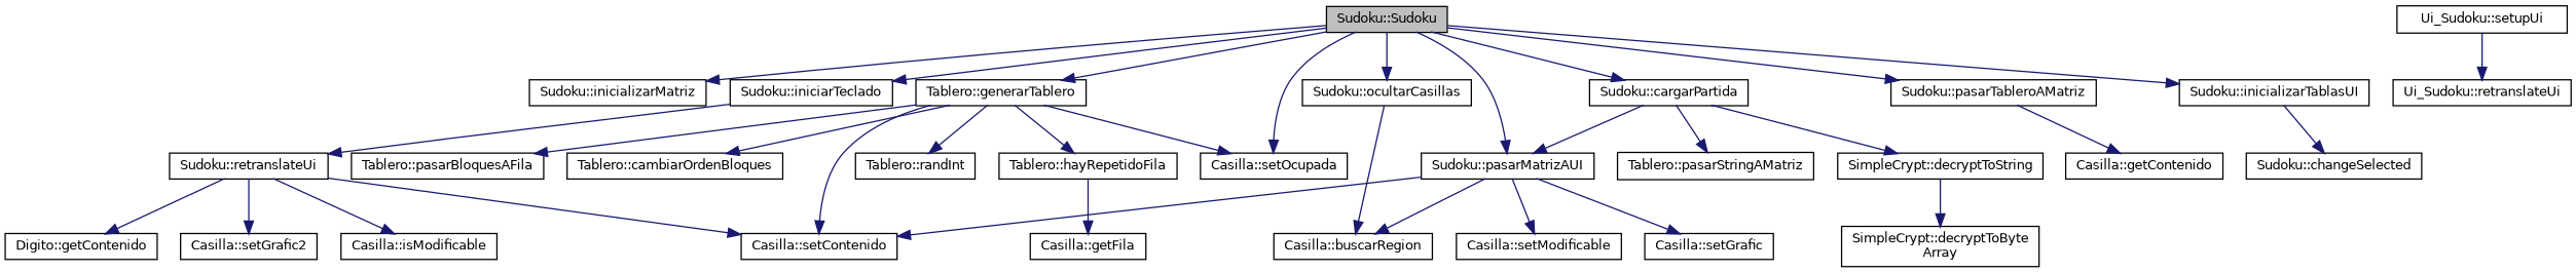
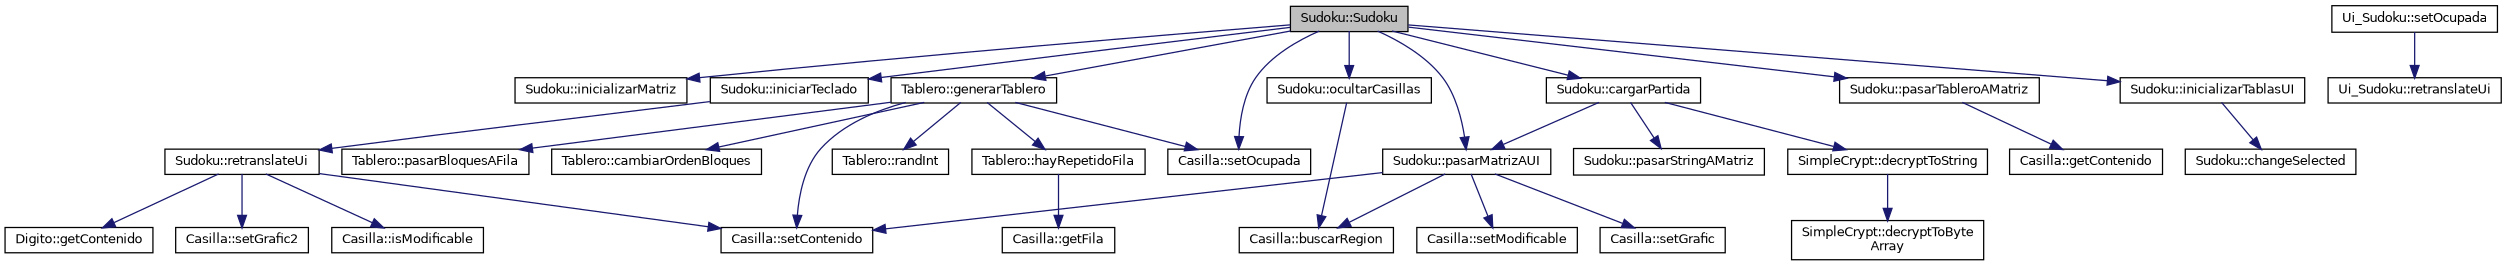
  digraph {
    fontname="DejaVu Sans"
    rankdir=TB
    node [color=black fillcolor=white fontname="DejaVu Sans" fontsize=10 shape=record style=filled]
    edge [color=midnightblue fontname="DejaVu Sans" fontsize=10 labelfontname=Helvetica labelfontsize=10 style=solid]
    n1 [fillcolor=grey75 fontcolor=black height=0.2 label="Sudoku::Sudoku" width=0.4]
    n2 [height=0.2 label="Sudoku::inicializarMatriz" width=0.4]
    n3 [height=0.2 label="Sudoku::iniciarTeclado" width=0.4]
    n4 [height=0.2 label="Tablero::generarTablero" width=0.4]
    n5 [height=0.2 label="Sudoku::pasarTableroAMatriz" width=0.4]
    n6 [height=0.2 label="Sudoku::inicializarTablasUI" width=0.4]
    n7 [height=0.2 label="Sudoku::ocultarCasillas" width=0.4]
    n8 [height=0.2 label="Sudoku::cargarPartida" width=0.4]
    n9 [height=0.2 label="Sudoku::pasarMatrizAUI" width=0.4]
    n10 [height=0.2 label="Casilla::setOcupada" width=0.4]
-   n11 [height=0.2 label="Ui_Sudoku::setupUi" width=0.4]
+   n11 [height=0.2 label="Ui_Sudoku::setOcupada" width=0.4]
    n12 [height=0.2 label="Ui_Sudoku::retranslateUi" width=0.4]
    n13 [height=0.2 label="Sudoku::retranslateUi" width=0.4]
    n14 [height=0.2 label="Casilla::setContenido" width=0.4]
    n15 [height=0.2 label="Tablero::randInt" width=0.4]
    n16 [height=0.2 label="Tablero::hayRepetidoFila" width=0.4]
    n17 [height=0.2 label="Tablero::pasarBloquesAFila" width=0.4]
    n18 [height=0.2 label="Tablero::cambiarOrdenBloques" width=0.4]
    n19 [height=0.2 label="Casilla::getContenido" width=0.4]
    n20 [height=0.2 label="Sudoku::changeSelected" width=0.4]
    n21 [height=0.2 label="Casilla::buscarRegion" width=0.4]
    n22 [height=0.2 label="SimpleCrypt::decryptToString" width=0.4]
-   n23 [height=0.2 label="Tablero::pasarStringAMatriz" width=0.4]
+   n23 [height=0.2 label="Sudoku::pasarStringAMatriz" width=0.4]
    n24 [height=0.2 label="Casilla::setGrafic" width=0.4]
    n25 [height=0.2 label="Casilla::setModificable" width=0.4]
    n26 [height=0.2 label="Casilla::isModificable" width=0.4]
    n27 [height=0.2 label="Digito::getContenido" width=0.4]
    n28 [height=0.2 label="Casilla::setGrafic2" width=0.4]
    n29 [height=0.2 label="Casilla::getFila" width=0.4]
    n30 [height=0.2 label="SimpleCrypt::decryptToByte\lArray" width=0.4]
    n1 -> n2
    n1 -> n3
    n1 -> n4
    n1 -> n5
    n1 -> n6
    n1 -> n7
    n1 -> n8
    n1 -> n9
    n1 -> n10
    n3 -> n13
    n4 -> n10
    n4 -> n14
    n4 -> n15
    n4 -> n16
    n4 -> n17
    n4 -> n18
    n5 -> n19
    n6 -> n20
    n7 -> n21
    n8 -> n9
    n8 -> n22
    n8 -> n23
    n9 -> n14
    n9 -> n21
    n9 -> n24
    n9 -> n25
    n11 -> n12
    n13 -> n14
    n13 -> n26
    n13 -> n27
    n13 -> n28
    n16 -> n29
    n22 -> n30
  }
